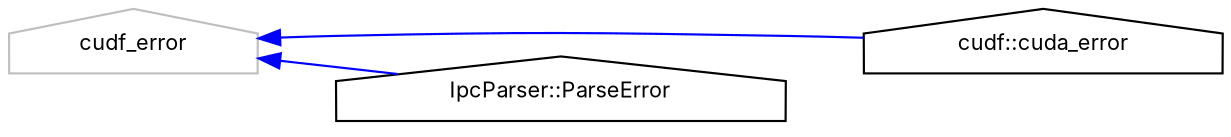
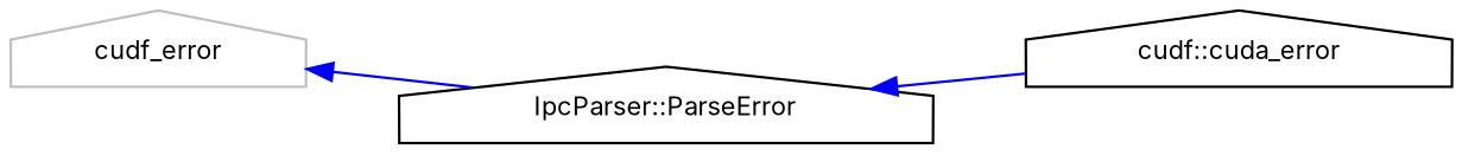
  digraph {
    fontname=Inter
    rankdir=LR
    node [color=black fillcolor=white fontname=Inter fontsize=10 shape=house style=filled]
    edge [color=blue dir=back fontname=Inter fontsize=10 labelfontname=Helvetica labelfontsize=10 style=solid]
    n1 [color=grey75 height=0.2 label=cudf_error width=0.4]
    n2 [height=0.2 label="cudf::cuda_error" width=0.4]
    n3 [height=0.2 label="IpcParser::ParseError" width=0.4]
-   n1 -> n2
+   n3 -> n2
    n1 -> n3
  }
